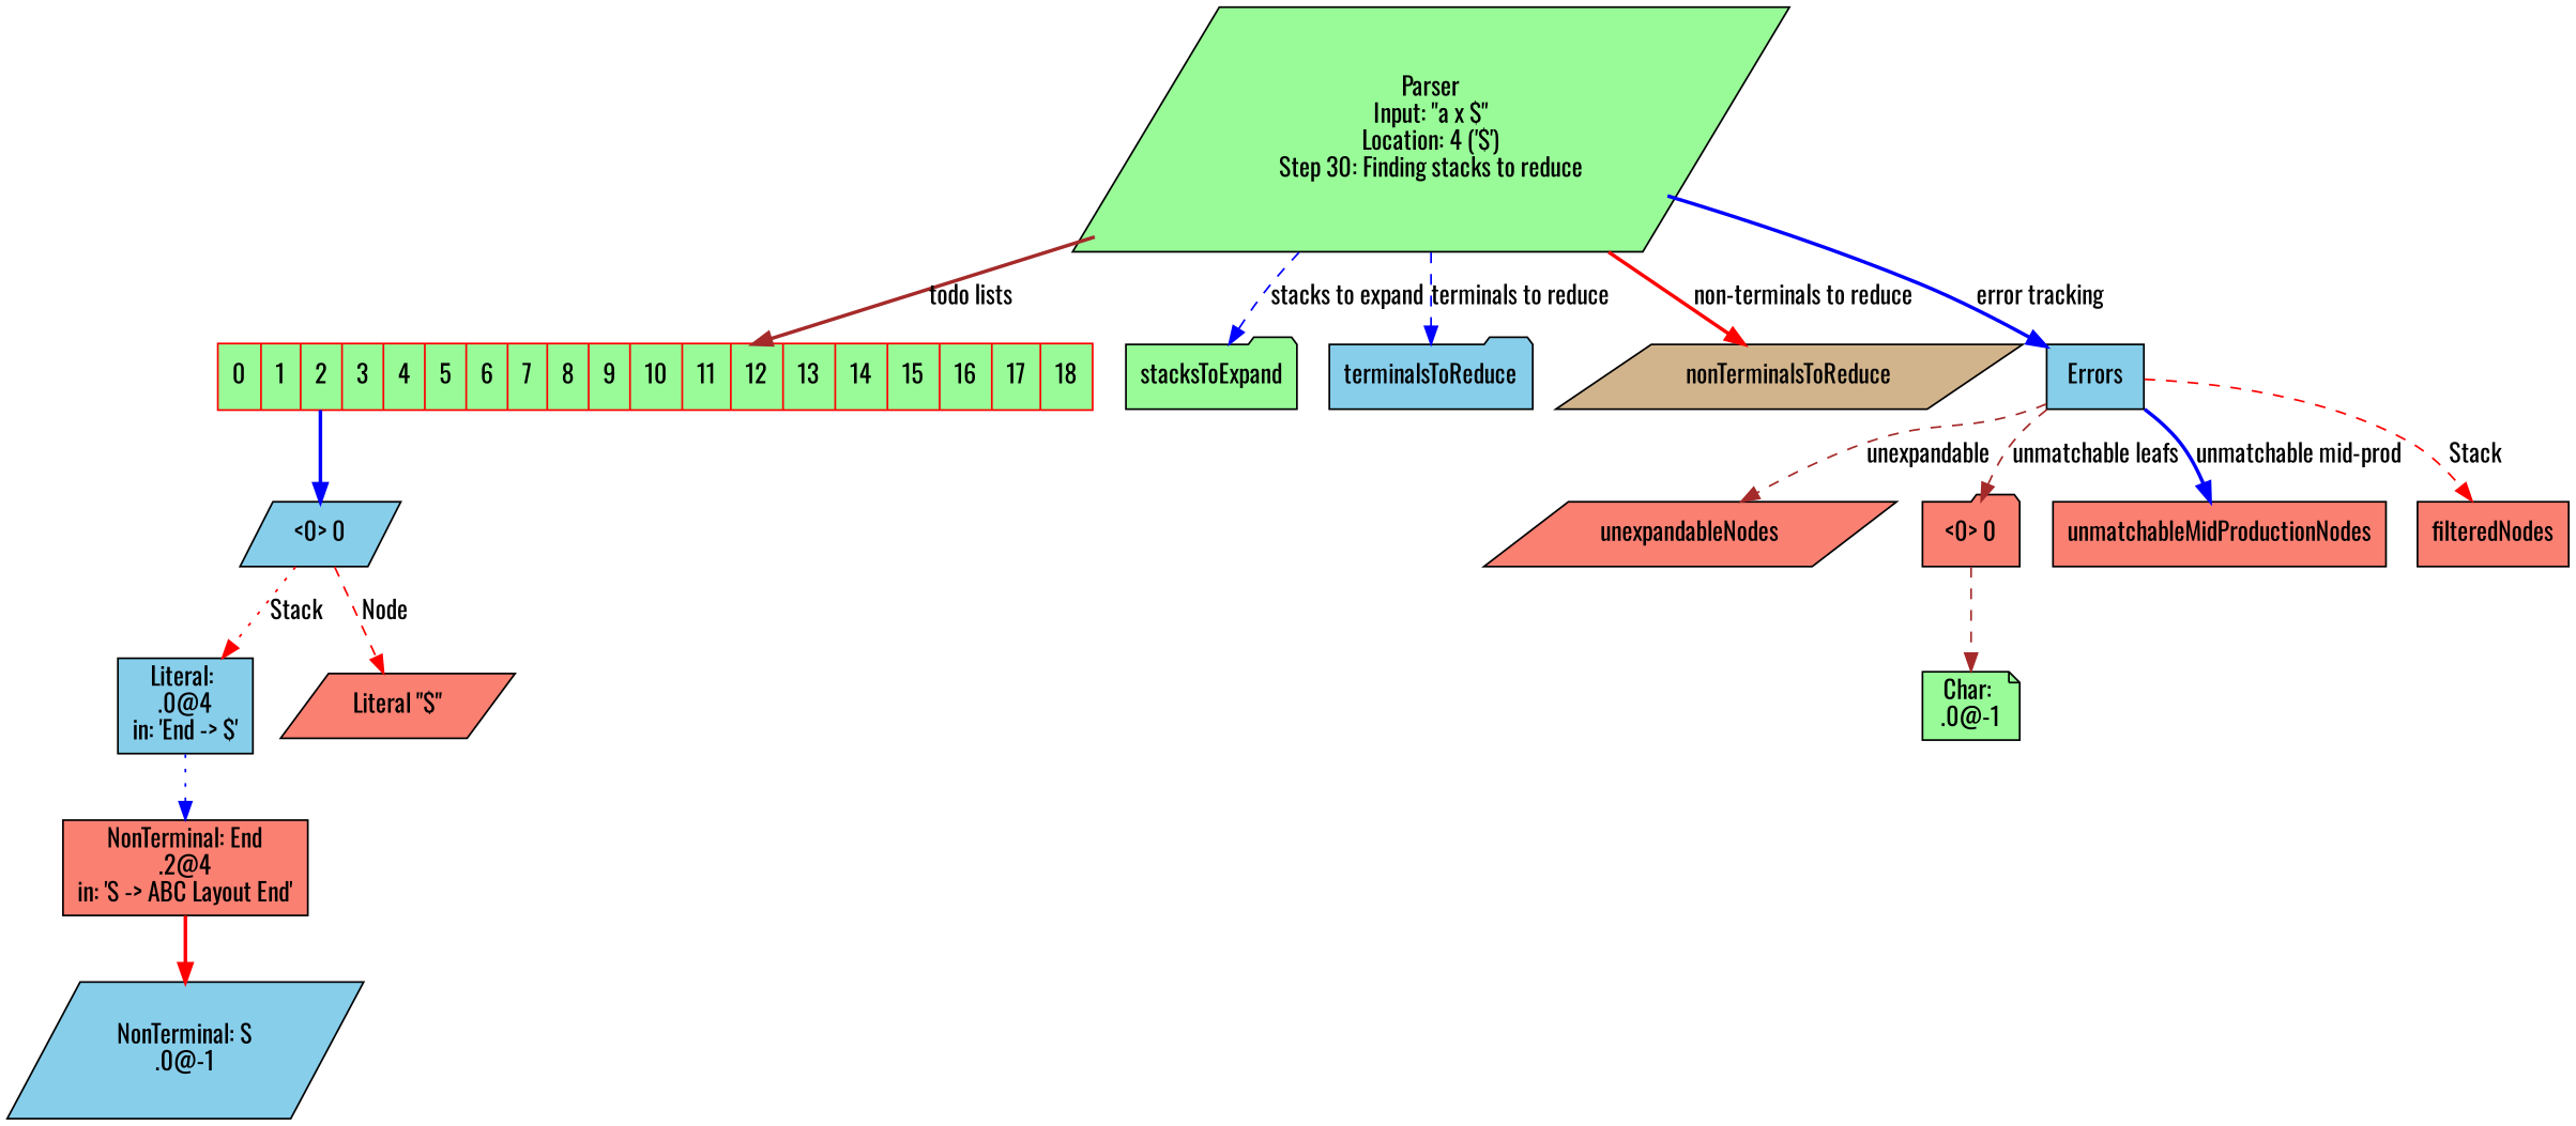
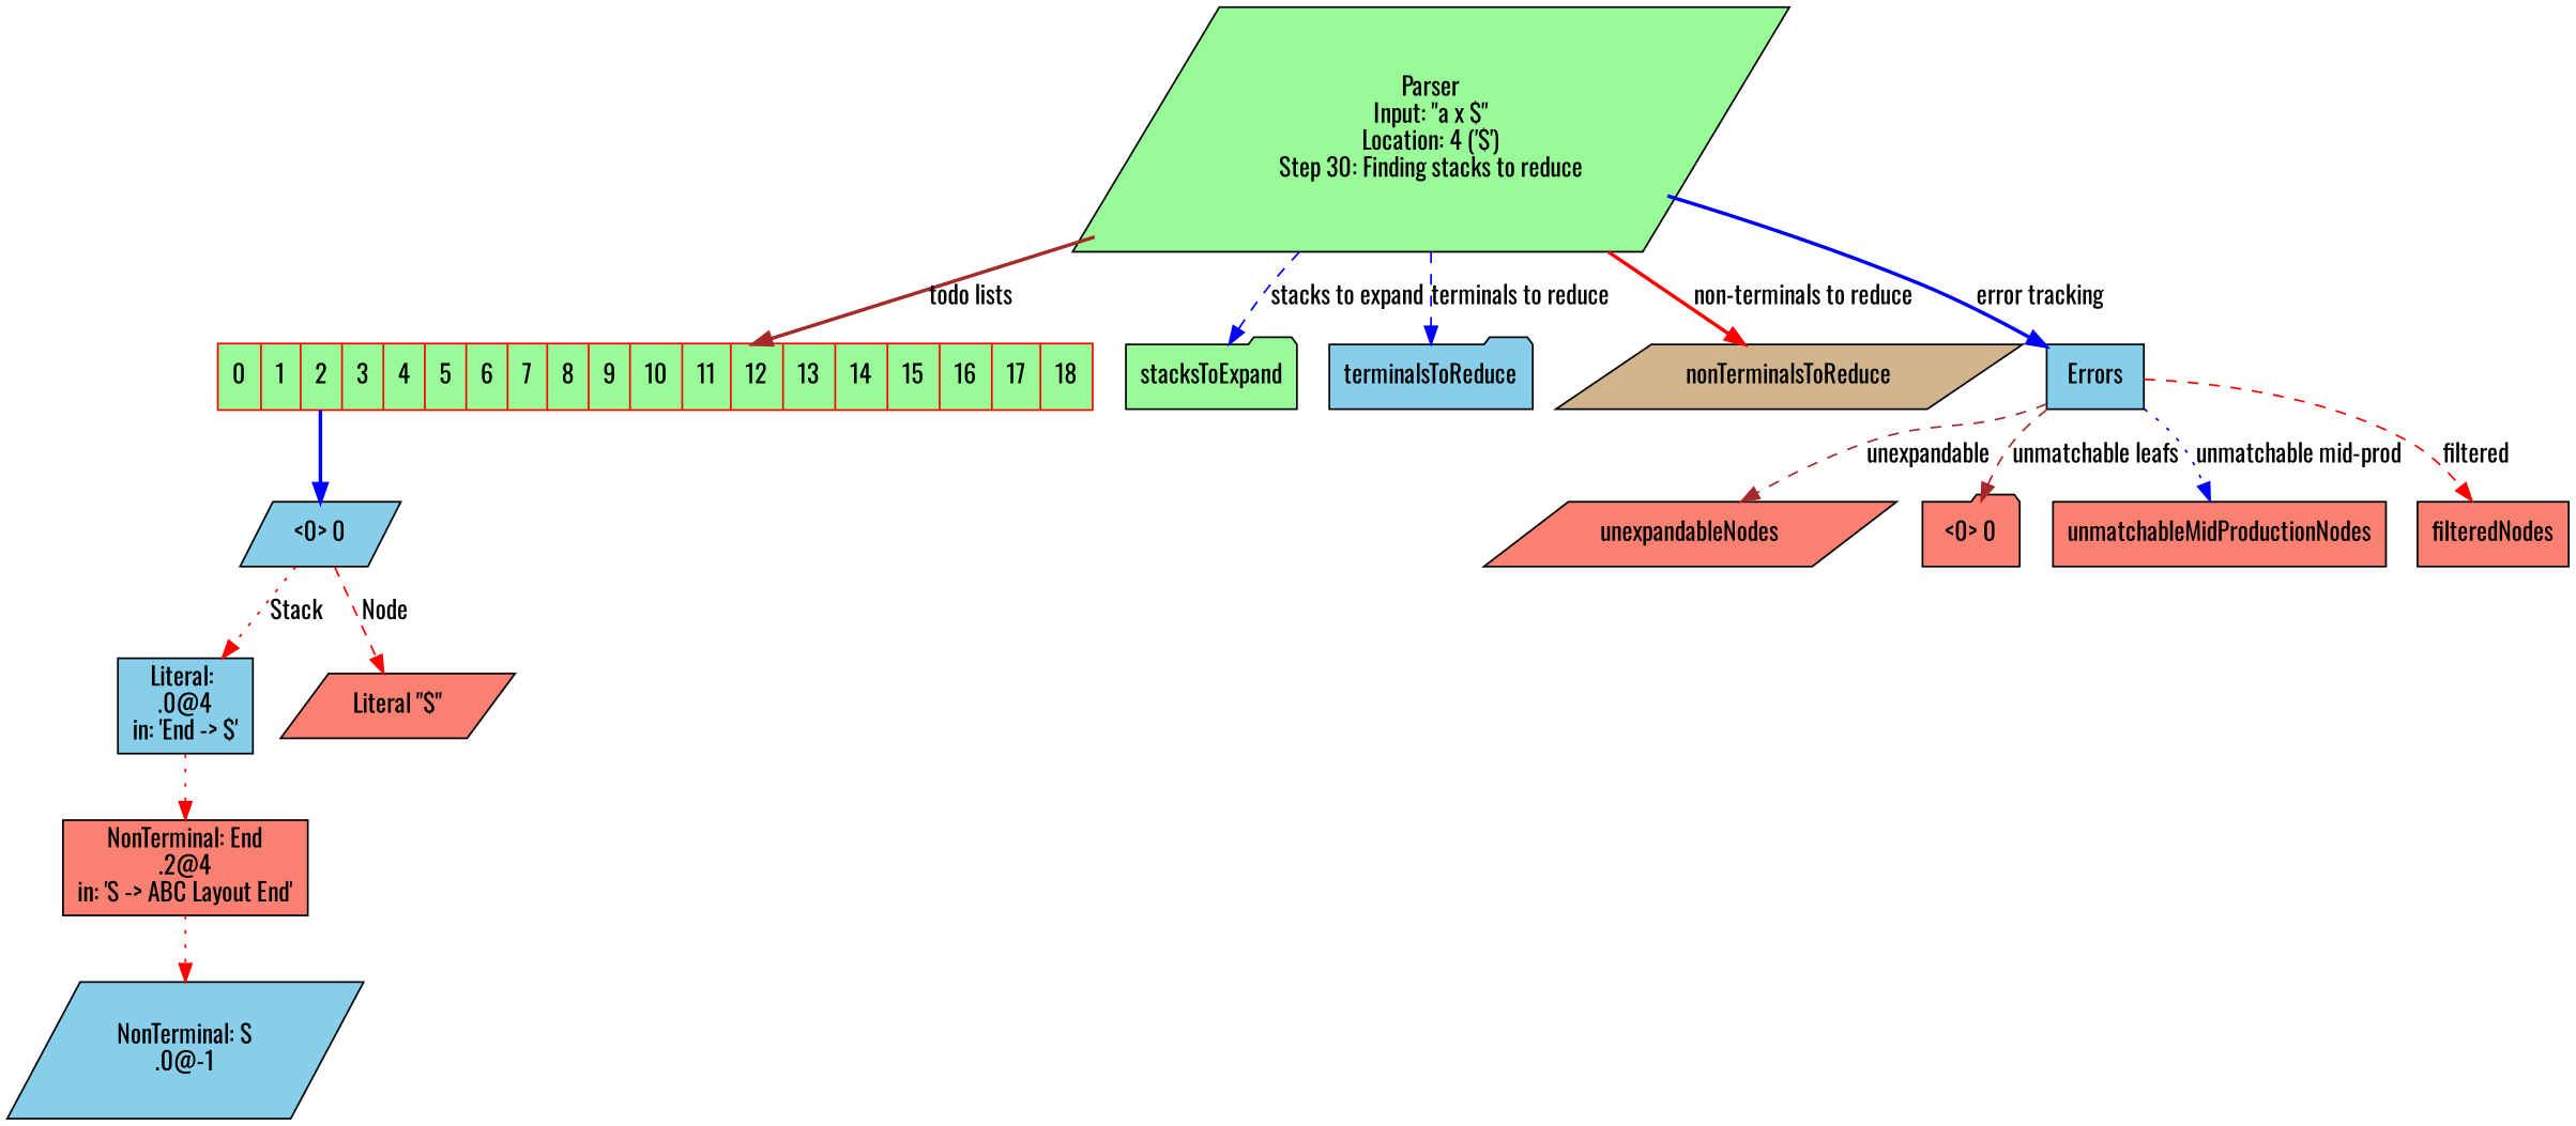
  digraph {
    fontname=Oswald
    node [fillcolor=salmon fontname=Oswald shape=parallelogram style=filled]
    edge [color=red fontname=Oswald style=dashed]
    n1 [fillcolor=palegreen label="Parser\nInput: \"a x $\"\nLocation: 4 ('$')\nStep 30: Finding stacks to reduce"]
    n2 [color=red fillcolor=palegreen label="<0> 0 | <1> 1 | <2> 2 | <3> 3 | <4> 4 | <5> 5 | <6> 6 | <7> 7 | <8> 8 | <9> 9 | <10> 10 | <11> 11 | <12> 12 | <13> 13 | <14> 14 | <15> 15 | <16> 16 | <17> 17 | <18> 18" shape=record]
    stacksToExpand [fillcolor=palegreen shape=folder]
    terminalsToReduce [fillcolor=skyblue shape=folder]
    nonTerminalsToReduce [fillcolor=tan]
    n6 [fillcolor=skyblue label=Errors shape=box]
    n7 [fillcolor=skyblue label="<0> 0"]
    unexpandableNodes
    n9 [label="<0> 0" shape=folder]
    unmatchableMidProductionNodes [shape=box]
    filteredNodes [shape=box]
    n12 [fillcolor=skyblue label="Literal: \n.0@4\nin: 'End -> $'" shape=box]
    n13 [label="Literal \"$\""]
    n14 [label="NonTerminal: End\n.2@4\nin: 'S -> ABC Layout End'" shape=box]
    n15 [fillcolor=skyblue label="NonTerminal: S\n.0@-1"]
-   n16 [fillcolor=palegreen label="Char: \n.0@-1" shape=note]
    n1 -> n2 [color=brown label="todo lists" style=bold]
    n1 -> stacksToExpand [color=blue label="stacks to expand"]
    n1 -> terminalsToReduce [color=blue label="terminals to reduce"]
    n1 -> nonTerminalsToReduce [label="non-terminals to reduce" style=bold]
    n1 -> n6 [color=blue label="error tracking" style=bold]
    n2 -> n7 [color=blue style=bold tailport=2]
    n6 -> unexpandableNodes [color=brown label=unexpandable]
    n6 -> n9 [color=brown label="unmatchable leafs"]
-   n6 -> unmatchableMidProductionNodes [color=blue label="unmatchable mid-prod" style=bold]
-   n6 -> filteredNodes [label=Stack]
+   n6 -> unmatchableMidProductionNodes [color=blue label="unmatchable mid-prod" style=dotted]
+   n6 -> filteredNodes [label=filtered]
    n7 -> n12 [label=Stack style=dotted tailport="0:sw"]
    n7 -> n13 [label="Node" tailport="0:se"]
-   n9 -> n16 [color=brown tailport=0]
-   n12 -> n14 [color=blue style=dotted]
-   n14 -> n15 [style=bold]
+   n12 -> n14 [style=dotted]
+   n14 -> n15 [style=dotted]
  }
